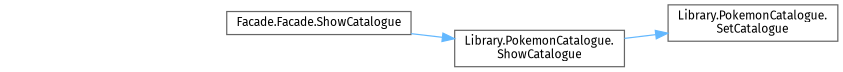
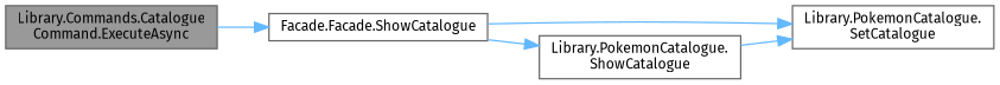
  digraph {
    fontname="Fira Sans"
    rankdir=LR
    node [color=grey40 fillcolor=white fontname="Fira Sans" fontsize=10 shape=box style=filled]
    edge [color=steelblue1 fontname="Fira Sans" fontsize=10 labelfontname=Helvetica labelfontsize=10 style=solid]
+   n1 [color=gray40 fillcolor=grey60 fontcolor=black height=0.2 label="Library.Commands.Catalogue\lCommand.ExecuteAsync" width=0.4]
    n2 [height=0.2 label="Facade.Facade.ShowCatalogue" width=0.4]
    n3 [height=0.2 label="Library.PokemonCatalogue.\lSetCatalogue" width=0.4]
    n4 [height=0.2 label="Library.PokemonCatalogue.\lShowCatalogue" width=0.4]
+   n1 -> n2
+   n2 -> n3
    n2 -> n4
    n4 -> n3
  }
